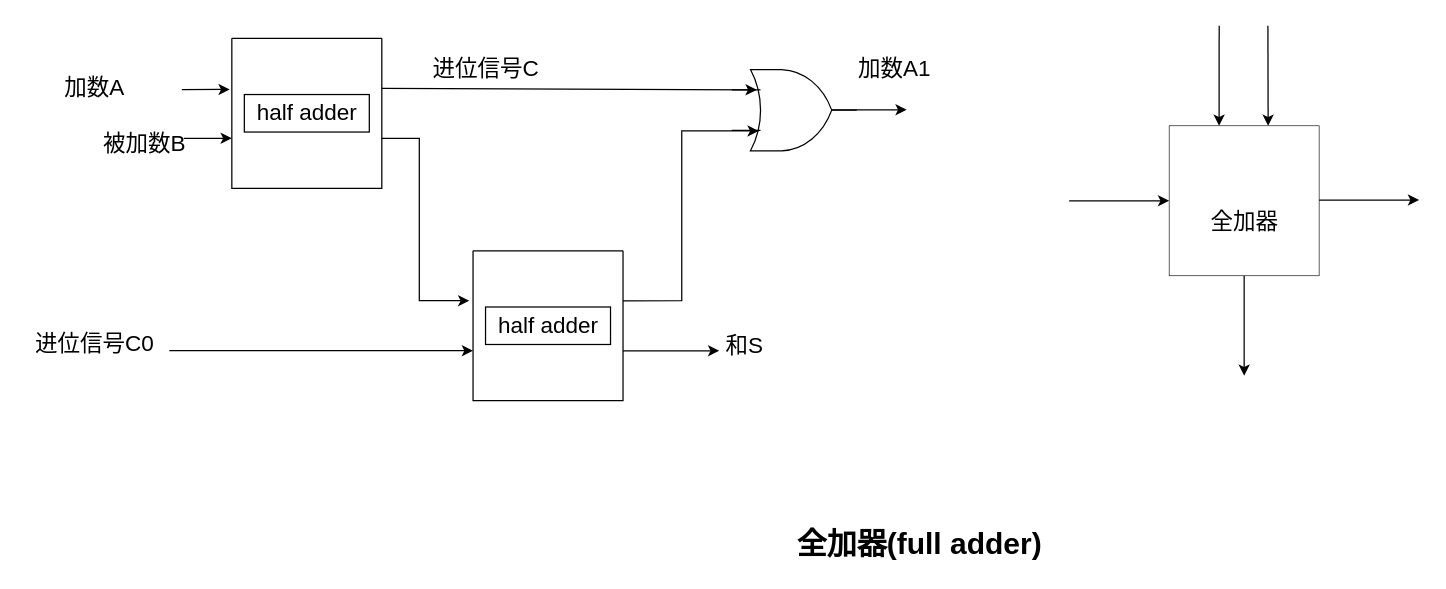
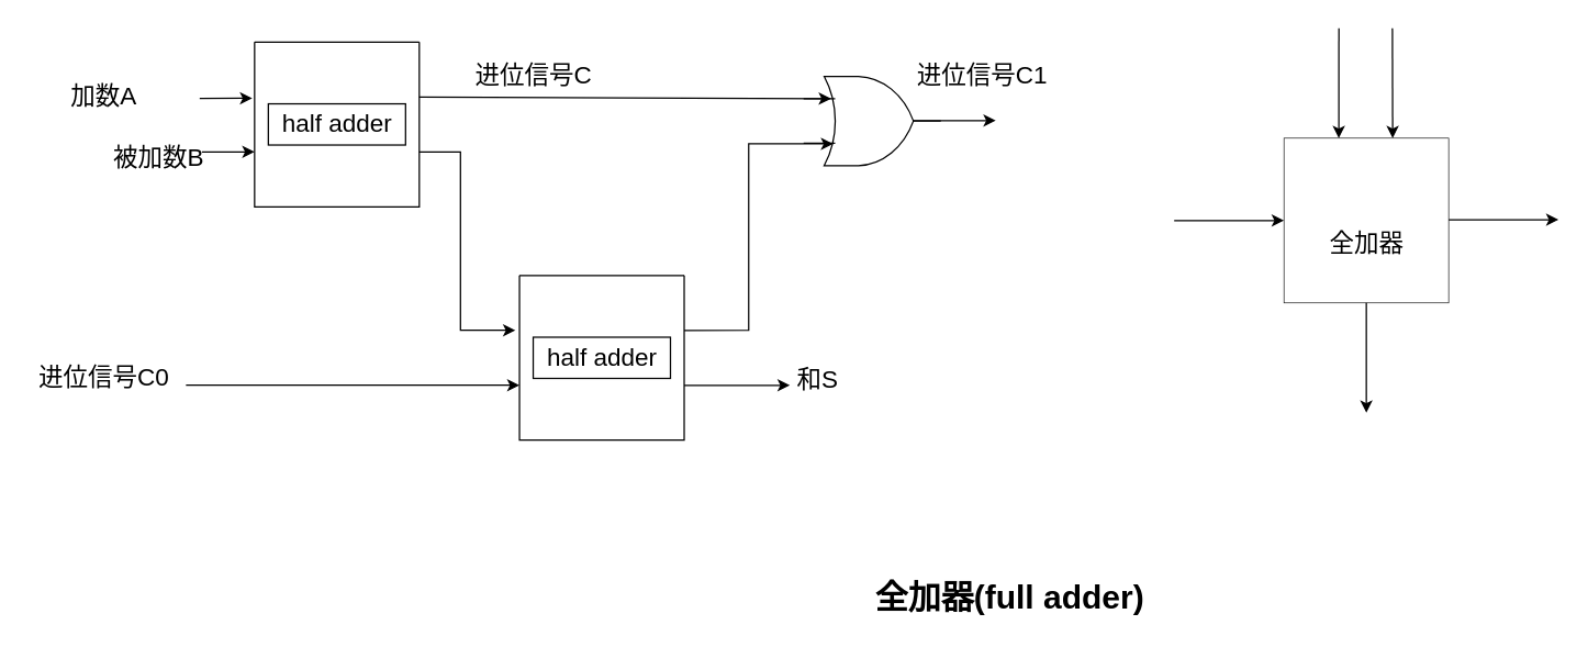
  <mxCell id="0" />
  <mxCell id="1" parent="0" />
  <mxCell id="2" value="" style="group;pointerEvents=0;fontFamily=Helvetica;fontSize=12;fontColor=default;fillColor=none;gradientColor=none;" vertex="1" connectable="0" parent="1"><mxGeometry x="145" y="30" width="198.32" height="120" as="geometry" /></mxCell>
  <mxCell id="3" value="" style="swimlane;startSize=0;fontSize=18;gradientColor=#ffffff;collapsible=0;strokeColor=default;comic=0;metaEdit=0;snapToPoint=0;pointerEvents=0;fontFamily=Helvetica;fontColor=default;" vertex="1" parent="2"><mxGeometry x="40" width="120" height="120" as="geometry" /></mxCell>
  <mxCell id="4" value="" style="endArrow=classic;html=1;rounded=0;fontSize=18;strokeColor=default;strokeWidth=1;jumpStyle=sharp;entryX=-0.014;entryY=0.341;entryDx=0;entryDy=0;entryPerimeter=0;sketch=0;comic=0;metaEdit=0;snapToPoint=0;fontFamily=Helvetica;fontColor=default;" edge="1" parent="2" target="3"><mxGeometry width="50" height="50" relative="1" as="geometry"><mxPoint y="41" as="sourcePoint" /><mxPoint x="140" y="20" as="targetPoint" /></mxGeometry></mxCell>
  <mxCell id="5" value="" style="endArrow=classic;html=1;rounded=0;fontSize=18;strokeColor=default;strokeWidth=1;jumpStyle=sharp;entryX=-0.014;entryY=0.341;entryDx=0;entryDy=0;entryPerimeter=0;sketch=0;comic=0;metaEdit=0;snapToPoint=0;fontFamily=Helvetica;fontColor=default;" edge="1" parent="2"><mxGeometry width="50" height="50" relative="1" as="geometry"><mxPoint x="1.68" y="80.08" as="sourcePoint" /><mxPoint x="40" y="80" as="targetPoint" /></mxGeometry></mxCell>
  <mxCell id="6" value="" style="endArrow=classic;html=1;rounded=0;fontSize=18;strokeColor=default;strokeWidth=1;jumpStyle=sharp;sketch=0;comic=0;metaEdit=0;snapToPoint=0;fontFamily=Helvetica;fontColor=default;entryX=0.2;entryY=0.25;entryDx=0;entryDy=0;entryPerimeter=0;" edge="1" parent="2" target="12"><mxGeometry width="50" height="50" relative="1" as="geometry"><mxPoint x="160.0" y="40.08" as="sourcePoint" /><mxPoint x="340" y="40" as="targetPoint" /></mxGeometry></mxCell>
  <mxCell id="7" value="" style="endArrow=classic;html=1;rounded=0;fontSize=18;strokeColor=default;strokeWidth=1;jumpStyle=sharp;sketch=0;comic=0;metaEdit=0;snapToPoint=0;fontFamily=Helvetica;fontColor=default;" edge="1" parent="2"><mxGeometry width="50" height="50" relative="1" as="geometry"><mxPoint x="160.0" y="80.08" as="sourcePoint" /><mxPoint x="230" y="210" as="targetPoint" /><Array as="points"><mxPoint x="190" y="80" /><mxPoint x="190" y="210" /></Array></mxGeometry></mxCell>
  <mxCell id="8" value="half adder" style="text;html=1;align=center;verticalAlign=middle;resizable=0;points=[];autosize=1;strokeColor=default;fillColor=none;fontSize=18;comic=0;metaEdit=0;snapToPoint=0;pointerEvents=0;fontFamily=Helvetica;fontColor=default;" vertex="1" parent="2"><mxGeometry x="50" y="45" width="100" height="30" as="geometry" /></mxCell>
  <mxCell id="9" value="加数A" style="text;html=1;align=center;verticalAlign=middle;resizable=0;points=[];autosize=1;strokeColor=none;fillColor=none;fontSize=18;fontFamily=Helvetica;fontColor=default;" vertex="1" parent="1"><mxGeometry x="45" y="55" width="60" height="30" as="geometry" /></mxCell>
  <mxCell id="10" value="被加数B" style="text;html=1;align=center;verticalAlign=middle;resizable=0;points=[];autosize=1;strokeColor=none;fillColor=none;fontSize=18;fontFamily=Helvetica;fontColor=default;" vertex="1" parent="1"><mxGeometry x="75" y="100" width="80" height="30" as="geometry" /></mxCell>
  <mxCell id="11" value="进位信号C" style="text;html=1;align=center;verticalAlign=middle;resizable=0;points=[];autosize=1;strokeColor=none;fillColor=none;fontSize=18;fontFamily=Helvetica;fontColor=default;" vertex="1" parent="1"><mxGeometry x="338" y="40" width="100" height="30" as="geometry" /></mxCell>
  <mxCell id="12" value="" style="verticalLabelPosition=bottom;shadow=0;dashed=0;align=center;html=1;verticalAlign=top;shape=mxgraph.electrical.logic_gates.logic_gate;operation=or;pointerEvents=0;fontFamily=Helvetica;fontSize=18;fontColor=default;fillColor=none;gradientColor=none;" vertex="1" parent="1"><mxGeometry x="585" y="55" width="100" height="65" as="geometry" /></mxCell>
- <mxCell id="13" value="加数A1" style="text;html=1;align=center;verticalAlign=middle;resizable=0;points=[];autosize=1;strokeColor=none;fillColor=none;fontSize=18;fontFamily=Helvetica;fontColor=default;" vertex="1" parent="1"><mxGeometry x="660" y="40" width="110" height="30" as="geometry" /></mxCell>
+ <mxCell id="13" value="进位信号C1" style="text;html=1;align=center;verticalAlign=middle;resizable=0;points=[];autosize=1;strokeColor=none;fillColor=none;fontSize=18;fontFamily=Helvetica;fontColor=default;" vertex="1" parent="1"><mxGeometry x="660" y="40" width="110" height="30" as="geometry" /></mxCell>
  <mxCell id="14" value="" style="endArrow=classic;html=1;comic=0;sketch=0;fontFamily=Helvetica;fontSize=18;fontColor=default;strokeColor=default;" edge="1" parent="1"><mxGeometry width="50" height="50" relative="1" as="geometry"><mxPoint x="665" y="87.21" as="sourcePoint" /><mxPoint x="725" y="87.21" as="targetPoint" /></mxGeometry></mxCell>
  <mxCell id="15" value="" style="group;pointerEvents=0;fontFamily=Helvetica;fontSize=18;fontColor=default;strokeWidth=0.5;fillColor=none;gradientColor=none;" vertex="1" connectable="0" parent="1"><mxGeometry x="338" y="200" width="198.32" height="120" as="geometry" /></mxCell>
  <mxCell id="16" value="" style="swimlane;startSize=0;fontSize=18;gradientColor=#ffffff;collapsible=0;strokeColor=default;comic=0;metaEdit=0;snapToPoint=0;pointerEvents=0;fontFamily=Helvetica;fontColor=default;" vertex="1" parent="15"><mxGeometry x="40" width="120" height="120" as="geometry" /></mxCell>
  <mxCell id="17" value="" style="endArrow=classic;html=1;rounded=0;fontSize=18;strokeColor=default;strokeWidth=1;jumpStyle=sharp;entryX=-0.014;entryY=0.341;entryDx=0;entryDy=0;entryPerimeter=0;sketch=0;comic=0;metaEdit=0;snapToPoint=0;fontFamily=Helvetica;fontColor=default;" edge="1" parent="15"><mxGeometry width="50" height="50" relative="1" as="geometry"><mxPoint x="-203" y="80" as="sourcePoint" /><mxPoint x="40" y="80" as="targetPoint" /></mxGeometry></mxCell>
  <mxCell id="18" value="" style="endArrow=classic;html=1;rounded=0;fontSize=18;strokeColor=default;strokeWidth=1;jumpStyle=sharp;entryX=0.216;entryY=0.756;entryDx=0;entryDy=0;entryPerimeter=0;sketch=0;comic=0;metaEdit=0;snapToPoint=0;fontFamily=Helvetica;fontColor=default;" edge="1" parent="15" target="12"><mxGeometry width="50" height="50" relative="1" as="geometry"><mxPoint x="160.0" y="40.08" as="sourcePoint" /><mxPoint x="198.32" y="40" as="targetPoint" /><Array as="points"><mxPoint x="207" y="40" /><mxPoint x="207" y="-96" /></Array></mxGeometry></mxCell>
  <mxCell id="19" value="" style="endArrow=classic;html=1;rounded=0;fontSize=18;strokeColor=default;strokeWidth=1;jumpStyle=sharp;sketch=0;comic=0;metaEdit=0;snapToPoint=0;fontFamily=Helvetica;fontColor=default;" edge="1" parent="15"><mxGeometry width="50" height="50" relative="1" as="geometry"><mxPoint x="160.0" y="80.08" as="sourcePoint" /><mxPoint x="237" y="80" as="targetPoint" /></mxGeometry></mxCell>
  <mxCell id="20" value="和S" style="edgeLabel;html=1;align=center;verticalAlign=middle;resizable=0;points=[];fontSize=18;fontFamily=Helvetica;fontColor=default;" vertex="1" connectable="0" parent="19"><mxGeometry x="0.639" y="1" relative="1" as="geometry"><mxPoint x="34" y="-4" as="offset" /></mxGeometry></mxCell>
  <mxCell id="21" value="half adder" style="text;html=1;align=center;verticalAlign=middle;resizable=0;points=[];autosize=1;strokeColor=default;fillColor=none;fontSize=18;comic=0;metaEdit=0;snapToPoint=0;pointerEvents=0;fontFamily=Helvetica;fontColor=default;" vertex="1" parent="15"><mxGeometry x="50" y="45" width="100" height="30" as="geometry" /></mxCell>
  <mxCell id="22" value="进位信号C0" style="text;html=1;align=center;verticalAlign=middle;resizable=0;points=[];autosize=1;strokeColor=none;fillColor=none;fontSize=18;fontFamily=Helvetica;fontColor=default;" vertex="1" parent="1"><mxGeometry x="20" y="260" width="110" height="30" as="geometry" /></mxCell>
  <mxCell id="23" value="&lt;b&gt;&lt;font style=&quot;font-size: 24px&quot;&gt;全加器(full adder)&lt;/font&gt;&lt;/b&gt;" style="text;html=1;align=center;verticalAlign=middle;resizable=0;points=[];autosize=1;strokeColor=none;fillColor=none;fontSize=18;fontFamily=Helvetica;fontColor=default;" vertex="1" parent="1"><mxGeometry x="632" y="421" width="206" height="28" as="geometry" /></mxCell>
  <mxCell id="24" value="" style="group" vertex="1" connectable="0" parent="1"><mxGeometry x="855" y="20" width="280" height="280" as="geometry" /></mxCell>
  <mxCell id="25" value="" style="whiteSpace=wrap;html=1;aspect=fixed;pointerEvents=0;fontFamily=Helvetica;fontSize=24;fontColor=default;strokeWidth=0.5;fillColor=none;gradientColor=none;" vertex="1" parent="24"><mxGeometry x="80" y="80" width="120" height="120" as="geometry" /></mxCell>
  <mxCell id="26" value="" style="endArrow=classic;html=1;comic=0;sketch=0;fontFamily=Helvetica;fontSize=24;fontColor=default;strokeColor=default;entryX=0;entryY=0.5;entryDx=0;entryDy=0;" edge="1" parent="24" target="25"><mxGeometry width="50" height="50" relative="1" as="geometry"><mxPoint y="140" as="sourcePoint" /><mxPoint x="40" y="110" as="targetPoint" /></mxGeometry></mxCell>
  <mxCell id="27" value="" style="endArrow=classic;html=1;comic=0;sketch=0;fontFamily=Helvetica;fontSize=24;fontColor=default;strokeColor=default;entryX=0.66;entryY=0;entryDx=0;entryDy=0;entryPerimeter=0;" edge="1" parent="24" target="25"><mxGeometry width="50" height="50" relative="1" as="geometry"><mxPoint x="159" as="sourcePoint" /><mxPoint x="170" y="20" as="targetPoint" /></mxGeometry></mxCell>
  <mxCell id="28" value="" style="endArrow=classic;html=1;comic=0;sketch=0;fontFamily=Helvetica;fontSize=24;fontColor=default;strokeColor=default;entryX=0.333;entryY=0;entryDx=0;entryDy=0;entryPerimeter=0;" edge="1" parent="24" target="25"><mxGeometry width="50" height="50" relative="1" as="geometry"><mxPoint x="120" as="sourcePoint" /><mxPoint x="100" y="160" as="targetPoint" /></mxGeometry></mxCell>
  <mxCell id="29" value="" style="endArrow=classic;html=1;comic=0;sketch=0;fontFamily=Helvetica;fontSize=24;fontColor=default;strokeColor=default;entryX=0;entryY=0.5;entryDx=0;entryDy=0;" edge="1" parent="24"><mxGeometry width="50" height="50" relative="1" as="geometry"><mxPoint x="200" y="139.41" as="sourcePoint" /><mxPoint x="280" y="139.41" as="targetPoint" /></mxGeometry></mxCell>
  <mxCell id="30" value="" style="endArrow=classic;html=1;comic=0;sketch=0;fontFamily=Helvetica;fontSize=24;fontColor=default;strokeColor=default;exitX=0.5;exitY=1;exitDx=0;exitDy=0;" edge="1" parent="24" source="25"><mxGeometry width="50" height="50" relative="1" as="geometry"><mxPoint x="95" y="250" as="sourcePoint" /><mxPoint x="140" y="280" as="targetPoint" /></mxGeometry></mxCell>
  <mxCell id="31" value="&lt;font style=&quot;font-size: 18px&quot;&gt;全加器&lt;/font&gt;" style="text;html=1;align=center;verticalAlign=middle;resizable=0;points=[];autosize=1;strokeColor=none;fillColor=none;fontSize=24;fontFamily=Helvetica;fontColor=default;" vertex="1" parent="24"><mxGeometry x="105" y="135" width="70" height="40" as="geometry" /></mxCell>
